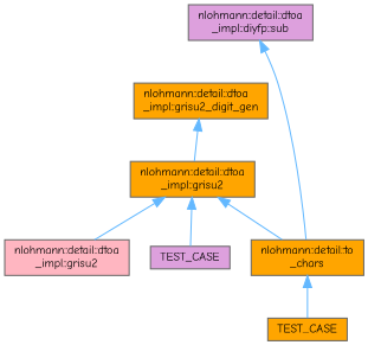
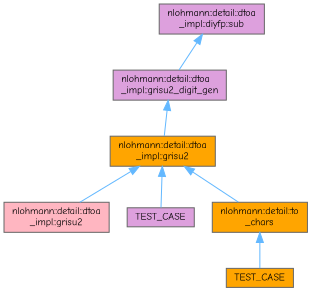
  digraph {
    fontname="Comic Neue"
    rankdir=TB
    node [color=grey40 fillcolor=plum fontname="Comic Neue" fontsize=10 shape=box style=filled]
    edge [color=steelblue1 dir=back fontname="Comic Neue" fontsize=10 labelfontname=Helvetica labelfontsize=10 style=solid]
    n1 [color=gray40 fontcolor=black height=0.2 label="nlohmann::detail::dtoa\l_impl::diyfp::sub" width=0.4]
-   n2 [fillcolor=orange height=0.2 label="nlohmann::detail::dtoa\l_impl::grisu2_digit_gen" width=0.4]
+   n2 [height=0.2 label="nlohmann::detail::dtoa\l_impl::grisu2_digit_gen" width=0.4]
    n3 [fillcolor=orange height=0.2 label="nlohmann::detail::dtoa\l_impl::grisu2" width=0.4]
    n4 [fillcolor=lightpink height=0.2 label="nlohmann::detail::dtoa\l_impl::grisu2" width=0.4]
    n5 [height=0.2 label=TEST_CASE width=0.4]
    n6 [fillcolor=orange height=0.2 label="nlohmann::detail::to\l_chars" width=0.4]
    n7 [fillcolor=orange height=0.2 label=TEST_CASE width=0.4]
-   n1 -> n6
+   n1 -> n2
    n2 -> n3
    n3 -> n4
    n3 -> n5
    n3 -> n6
    n6 -> n7
  }
